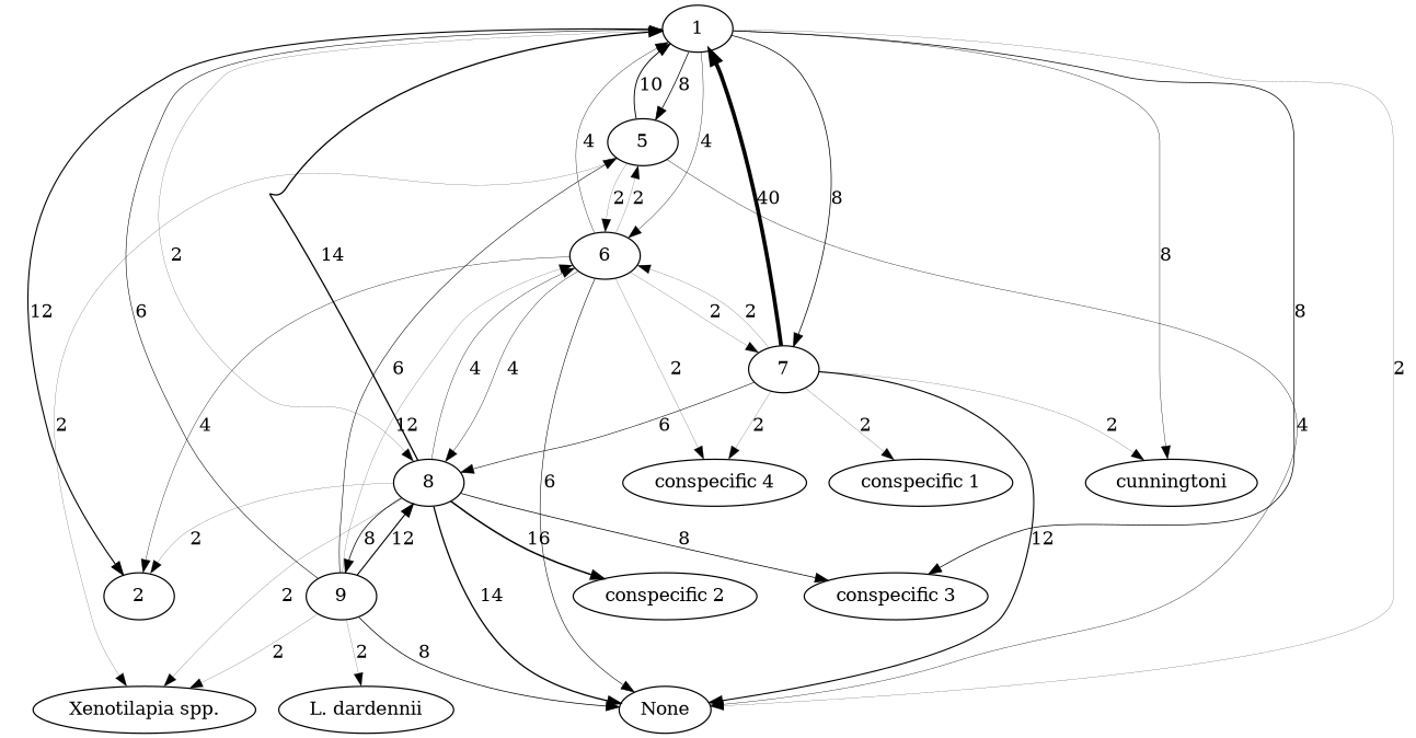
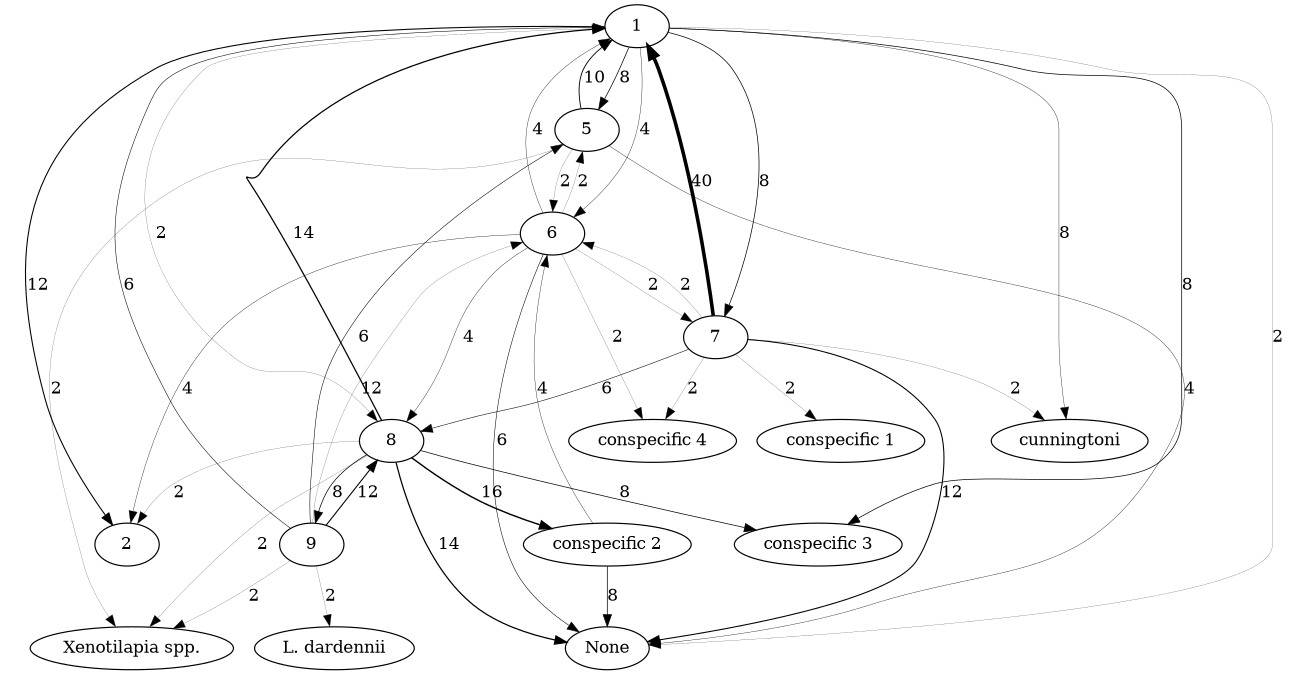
  strict digraph {
    edge [penwidth=0.15]
    1
    2
    5
    6
    7
    8
    None
    "conspecific 3"
    cunningtoni
    "Xenotilapia spp."
    "conspecific 4"
    "conspecific 1"
    9
    "conspecific 2"
    "L. dardennii"
    1 -> 2 [label=12 penwidth=0.9]
    1 -> 5 [label=8 penwidth=0.6]
    1 -> 6 [label=4 penwidth=0.3]
    1 -> 7 [label=8 penwidth=0.6]
    1 -> 8 [label=2]
    1 -> None [label=2]
    1 -> "conspecific 3" [label=8 penwidth=0.6]
    1 -> cunningtoni [label=8 penwidth=0.3]
    5 -> 1 [label=10 penwidth=0.75]
    5 -> 6 [label=2]
    5 -> None [label=4 penwidth=0.3]
    5 -> "Xenotilapia spp." [label=2]
    6 -> 1 [label=4 penwidth=0.3]
    6 -> 2 [label=4 penwidth=0.3]
    6 -> 5 [label=2]
    6 -> 7 [label=2]
    6 -> 8 [label=4 penwidth=0.3]
    6 -> None [label=6 penwidth=0.45]
    6 -> "conspecific 4" [label=2]
    7 -> 1 [label=40 penwidth=3.0]
    7 -> 6 [label=2]
    7 -> 8 [label=6 penwidth=0.45]
    7 -> None [label=12 penwidth=0.9]
    7 -> cunningtoni [label=2]
    7 -> "conspecific 4" [label=2]
    7 -> "conspecific 1" [label=2]
    8 -> 1 [label=14 penwidth=1.05]
    8 -> 2 [label=2]
-   8 -> 6 [label=4 penwidth=0.3]
+   "conspecific 2" -> 6 [label=4 penwidth=0.3]
    8 -> None [label=14 penwidth=1.05]
    8 -> "conspecific 3" [label=8 penwidth=0.6]
    8 -> "Xenotilapia spp." [label=2]
    8 -> 9 [label=8 penwidth=0.6]
    8 -> "conspecific 2" [label=16 penwidth=1.2]
    9 -> 1 [label=6 penwidth=0.45]
    9 -> 5 [label=6 penwidth=0.45]
    9 -> 6 [label=12]
    9 -> 8 [label=12 penwidth=0.9]
-   9 -> None [label=8 penwidth=0.6]
+   "conspecific 2" -> None [label=8 penwidth=0.6]
    9 -> "Xenotilapia spp." [label=2]
    9 -> "L. dardennii" [label=2]
  }
